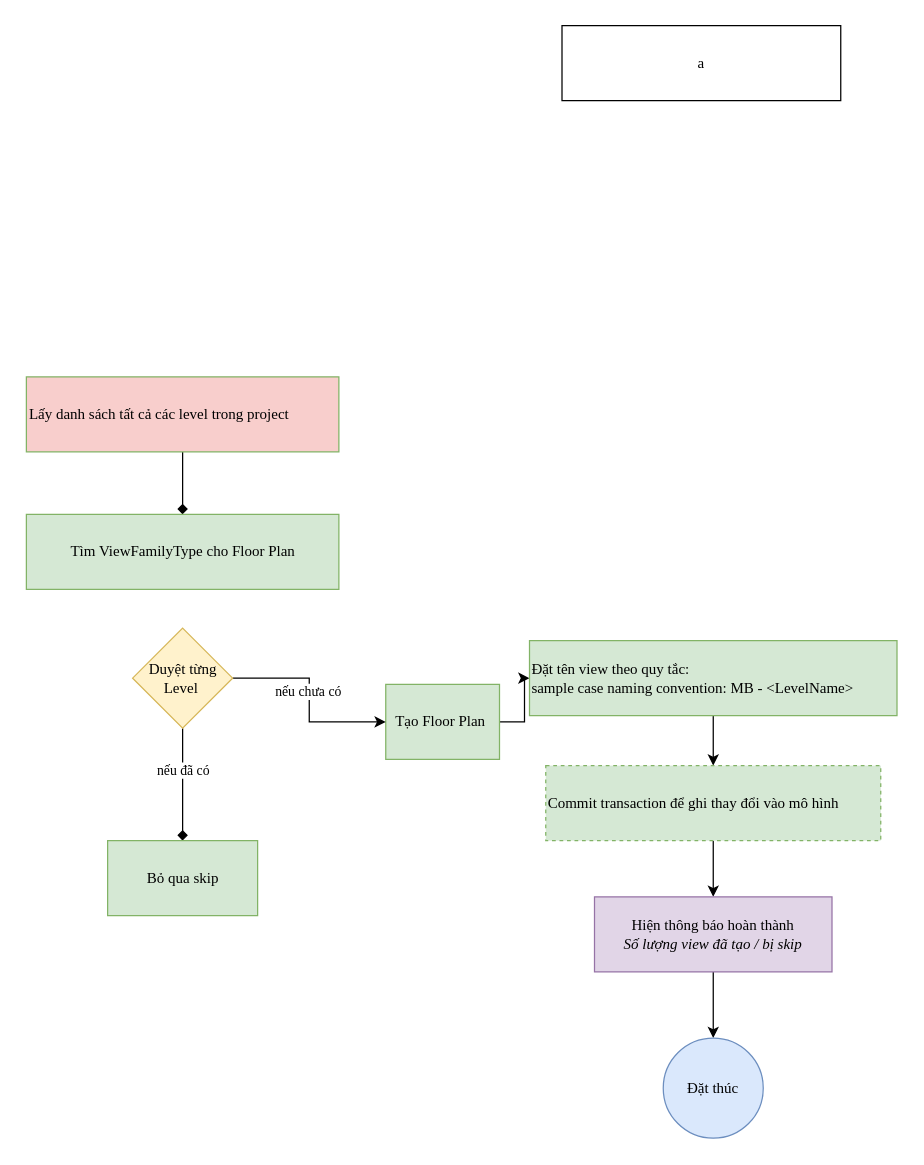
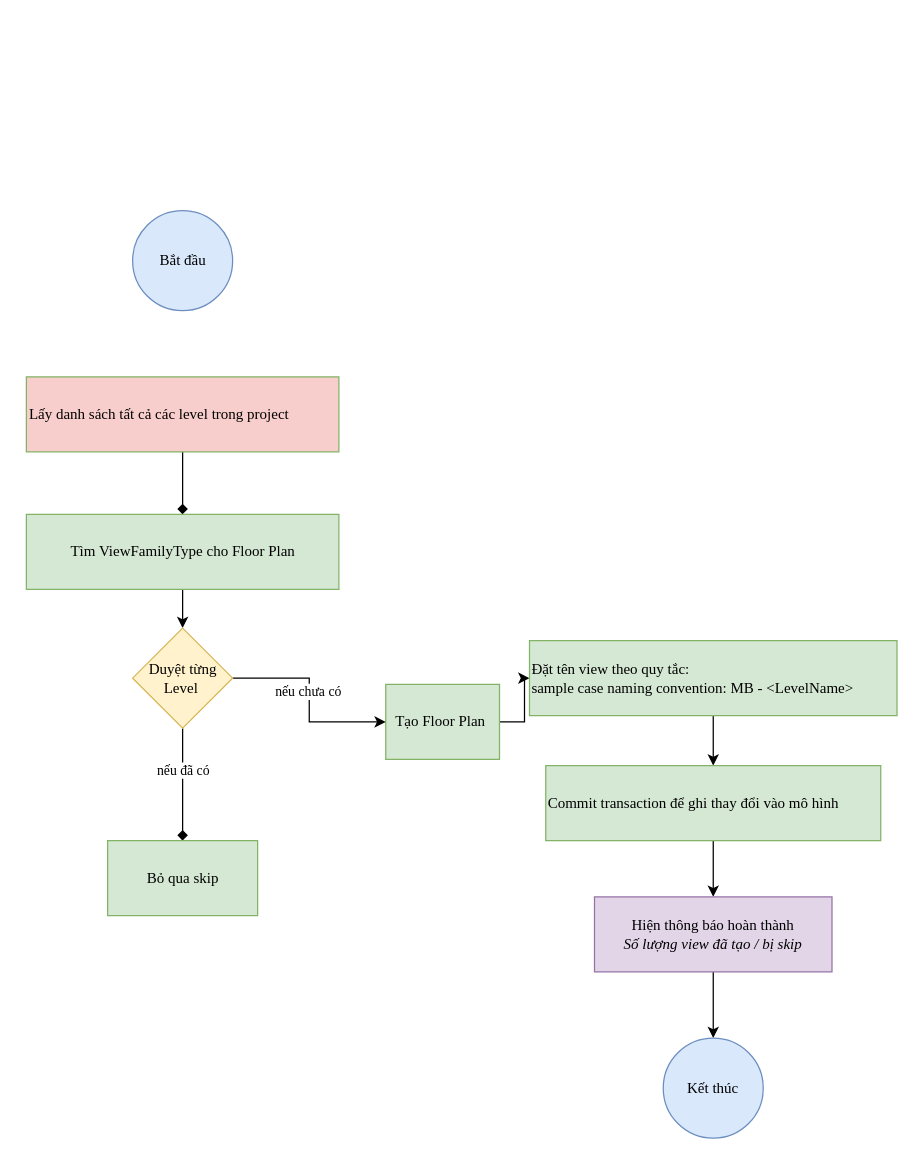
  <mxCell id="0" />
  <mxCell id="1" parent="0" />
- <mxCell id="2" value="a" style="rounded=0;whiteSpace=wrap;html=1;fontFamily=Comic Sans MS;" vertex="1" parent="1"><mxGeometry x="449" y="20" width="223" height="60" as="geometry" /></mxCell>
  <mxCell id="3" style="edgeStyle=orthogonalEdgeStyle;rounded=0;orthogonalLoop=1;jettySize=auto;html=1;fontFamily=Comic Sans MS;endArrow=diamond;" edge="1" parent="1" source="4" target="6"><mxGeometry relative="1" as="geometry" /></mxCell>
  <mxCell id="4" value="Lấy danh sách tất cả các level trong project&amp;nbsp; &amp;nbsp;" style="rounded=0;whiteSpace=wrap;html=1;align=left;fontFamily=Comic Sans MS;fillColor=#f8cecc;strokeColor=#82b366;" vertex="1" parent="1"><mxGeometry x="20.5" y="301" width="250" height="60" as="geometry" /></mxCell>
+ <mxCell id="5" style="edgeStyle=orthogonalEdgeStyle;rounded=0;orthogonalLoop=1;jettySize=auto;html=1;exitX=0.5;exitY=1;exitDx=0;exitDy=0;fontFamily=Comic Sans MS;" edge="1" parent="1" source="6" target="19"><mxGeometry relative="1" as="geometry" /></mxCell>
  <mxCell id="6" value="Tìm ViewFamilyType cho Floor Plan" style="rounded=0;whiteSpace=wrap;html=1;align=center;fontFamily=Comic Sans MS;fillColor=#d5e8d4;strokeColor=#82b366;" vertex="1" parent="1"><mxGeometry x="20.5" y="411" width="250" height="60" as="geometry" /></mxCell>
  <mxCell id="7" style="edgeStyle=orthogonalEdgeStyle;rounded=0;orthogonalLoop=1;jettySize=auto;html=1;entryX=0;entryY=0.5;entryDx=0;entryDy=0;fontFamily=Comic Sans MS;" edge="1" parent="1" source="8" target="10"><mxGeometry relative="1" as="geometry" /></mxCell>
  <mxCell id="8" value="Tạo Floor Plan&amp;nbsp;" style="rounded=0;whiteSpace=wrap;html=1;align=center;fontFamily=Comic Sans MS;fillColor=#d5e8d4;strokeColor=#82b366;" vertex="1" parent="1"><mxGeometry x="308" y="547" width="91" height="60" as="geometry" /></mxCell>
  <mxCell id="9" style="edgeStyle=orthogonalEdgeStyle;rounded=0;orthogonalLoop=1;jettySize=auto;html=1;entryX=0.5;entryY=0;entryDx=0;entryDy=0;fontFamily=Comic Sans MS;" edge="1" parent="1" source="10" target="12"><mxGeometry relative="1" as="geometry" /></mxCell>
  <mxCell id="10" value="Đặt tên view theo quy tắc:&lt;div&gt;sample case naming convention: MB - &amp;lt;LevelName&amp;gt;&lt;/div&gt;" style="rounded=0;whiteSpace=wrap;html=1;align=left;fontFamily=Comic Sans MS;fillColor=#d5e8d4;strokeColor=#82b366;" vertex="1" parent="1"><mxGeometry x="423" y="512" width="294" height="60" as="geometry" /></mxCell>
  <mxCell id="11" style="edgeStyle=orthogonalEdgeStyle;rounded=0;orthogonalLoop=1;jettySize=auto;html=1;fontFamily=Comic Sans MS;" edge="1" parent="1" source="12" target="14"><mxGeometry relative="1" as="geometry" /></mxCell>
- <mxCell id="12" value="Commit transaction để ghi thay đổi vào mô hình" style="rounded=0;whiteSpace=wrap;html=1;align=left;fontFamily=Comic Sans MS;fillColor=#d5e8d4;strokeColor=#82b366;dashed=1;" vertex="1" parent="1"><mxGeometry x="436" y="612" width="268" height="60" as="geometry" /></mxCell>
+ <mxCell id="12" value="Commit transaction để ghi thay đổi vào mô hình" style="rounded=0;whiteSpace=wrap;html=1;align=left;fontFamily=Comic Sans MS;fillColor=#d5e8d4;strokeColor=#82b366;" vertex="1" parent="1"><mxGeometry x="436" y="612" width="268" height="60" as="geometry" /></mxCell>
  <mxCell id="13" style="edgeStyle=orthogonalEdgeStyle;rounded=0;orthogonalLoop=1;jettySize=auto;html=1;fontFamily=Comic Sans MS;" edge="1" parent="1" source="14" target="22"><mxGeometry relative="1" as="geometry" /></mxCell>
  <mxCell id="14" value="Hiện thông báo hoàn thành&lt;br&gt;&lt;i&gt;Số lượng view đã tạo / bị skip&lt;/i&gt;" style="rounded=0;whiteSpace=wrap;html=1;align=center;fontFamily=Comic Sans MS;fillColor=#e1d5e7;strokeColor=#9673a6;" vertex="1" parent="1"><mxGeometry x="475" y="717" width="190" height="60" as="geometry" /></mxCell>
  <mxCell id="15" style="edgeStyle=orthogonalEdgeStyle;rounded=0;orthogonalLoop=1;jettySize=auto;html=1;fontFamily=Comic Sans MS;" edge="1" parent="1" source="19" target="8"><mxGeometry relative="1" as="geometry" /></mxCell>
  <mxCell id="16" value="nếu chưa có" style="edgeLabel;html=1;align=center;verticalAlign=middle;resizable=0;points=[];fontFamily=Comic Sans MS;" vertex="1" connectable="0" parent="15"><mxGeometry x="-0.091" y="-1" relative="1" as="geometry"><mxPoint as="offset" /></mxGeometry></mxCell>
  <mxCell id="17" value="" style="edgeStyle=orthogonalEdgeStyle;rounded=0;orthogonalLoop=1;jettySize=auto;html=1;fontFamily=Comic Sans MS;endArrow=diamond;" edge="1" parent="1" source="19" target="20"><mxGeometry relative="1" as="geometry" /></mxCell>
  <mxCell id="18" value="nếu đã có" style="edgeLabel;html=1;align=center;verticalAlign=middle;resizable=0;points=[];fontFamily=Comic Sans MS;" vertex="1" connectable="0" parent="17"><mxGeometry x="-0.257" relative="1" as="geometry"><mxPoint as="offset" /></mxGeometry></mxCell>
  <mxCell id="19" value="Duyệt từng Level&amp;nbsp;" style="rhombus;whiteSpace=wrap;html=1;fontFamily=Comic Sans MS;fillColor=#fff2cc;strokeColor=#d6b656;" vertex="1" parent="1"><mxGeometry x="105.5" y="502" width="80" height="80" as="geometry" /></mxCell>
  <mxCell id="20" value="Bỏ qua skip" style="whiteSpace=wrap;html=1;fontFamily=Comic Sans MS;fillColor=#d5e8d4;strokeColor=#82b366;" vertex="1" parent="1"><mxGeometry x="85.5" y="672" width="120" height="60" as="geometry" /></mxCell>
- <mxCell id="22" value="Đặt thúc" style="ellipse;whiteSpace=wrap;html=1;aspect=fixed;fontFamily=Comic Sans MS;fillColor=#dae8fc;strokeColor=#6c8ebf;" vertex="1" parent="1"><mxGeometry x="530" y="830" width="80" height="80" as="geometry" /></mxCell>
+ <mxCell id="21" value="Bắt đầu" style="ellipse;whiteSpace=wrap;html=1;aspect=fixed;fontFamily=Comic Sans MS;fillColor=#dae8fc;strokeColor=#6c8ebf;" vertex="1" parent="1"><mxGeometry x="105.5" y="168" width="80" height="80" as="geometry" /></mxCell>
+ <mxCell id="22" value="Kết thúc" style="ellipse;whiteSpace=wrap;html=1;aspect=fixed;fontFamily=Comic Sans MS;fillColor=#dae8fc;strokeColor=#6c8ebf;" vertex="1" parent="1"><mxGeometry x="530" y="830" width="80" height="80" as="geometry" /></mxCell>
